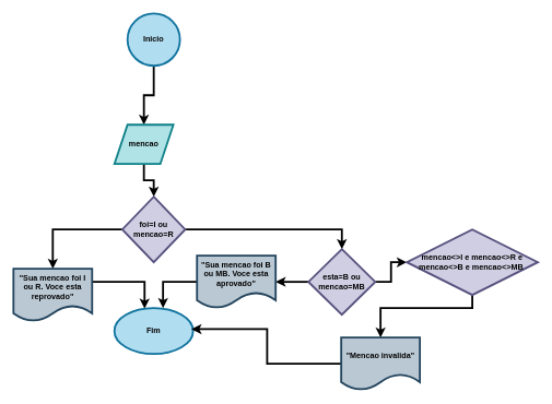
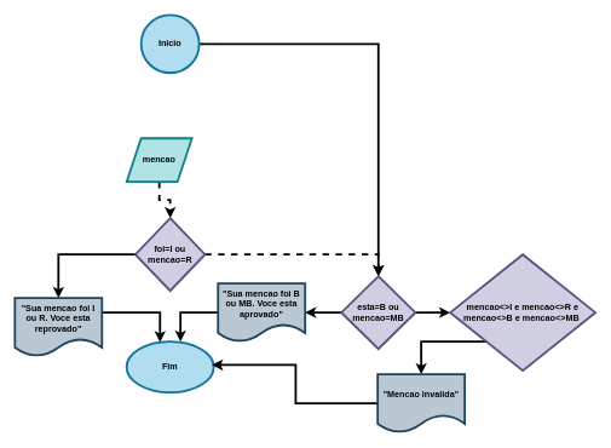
  <mxCell id="0" />
  <mxCell id="1" parent="0" />
- <mxCell id="2" value="" style="edgeStyle=orthogonalEdgeStyle;rounded=0;orthogonalLoop=1;jettySize=auto;html=1;strokeWidth=3;fontStyle=1" edge="1" parent="1" source="3" target="5"><mxGeometry relative="1" as="geometry" /></mxCell>
+ <mxCell id="2" value="" style="edgeStyle=orthogonalEdgeStyle;rounded=0;orthogonalLoop=1;jettySize=auto;html=1;strokeWidth=3;fontStyle=1;" edge="1" parent="1" source="3" target="14"><mxGeometry relative="1" as="geometry" /></mxCell>
  <mxCell id="3" value="Inicio" style="ellipse;whiteSpace=wrap;html=1;aspect=fixed;strokeWidth=3;fontStyle=1;fillColor=#b1ddf0;strokeColor=#10739e;" vertex="1" parent="1"><mxGeometry x="194" y="20" width="80" height="80" as="geometry" /></mxCell>
- <mxCell id="4" value="" style="edgeStyle=orthogonalEdgeStyle;rounded=0;orthogonalLoop=1;jettySize=auto;html=1;strokeWidth=3;fontStyle=1" edge="1" parent="1" source="5" target="8"><mxGeometry relative="1" as="geometry" /></mxCell>
+ <mxCell id="4" value="" style="edgeStyle=orthogonalEdgeStyle;rounded=0;orthogonalLoop=1;jettySize=auto;html=1;strokeWidth=3;fontStyle=1;dashed=1;" edge="1" parent="1" source="5" target="8"><mxGeometry relative="1" as="geometry" /></mxCell>
  <mxCell id="5" value="mencao" style="shape=parallelogram;perimeter=parallelogramPerimeter;whiteSpace=wrap;html=1;fixedSize=1;strokeWidth=3;fontStyle=1;fillColor=#b0e3e6;strokeColor=#0e8088;" vertex="1" parent="1"><mxGeometry x="174" y="190" width="90" height="60" as="geometry" /></mxCell>
  <mxCell id="6" value="" style="edgeStyle=orthogonalEdgeStyle;rounded=0;orthogonalLoop=1;jettySize=auto;html=1;strokeWidth=3;fontStyle=1" edge="1" parent="1" source="8" target="10"><mxGeometry relative="1" as="geometry" /></mxCell>
- <mxCell id="7" value="" style="edgeStyle=orthogonalEdgeStyle;rounded=0;orthogonalLoop=1;jettySize=auto;html=1;strokeWidth=3;entryX=0.5;entryY=0;entryDx=0;entryDy=0;" edge="1" parent="1" source="8" target="14"><mxGeometry relative="1" as="geometry"><Array as="points"><mxPoint x="521" y="350" /></Array></mxGeometry></mxCell>
+ <mxCell id="7" value="" style="edgeStyle=orthogonalEdgeStyle;rounded=0;orthogonalLoop=1;jettySize=auto;html=1;strokeWidth=3;entryX=0.5;entryY=0;entryDx=0;entryDy=0;dashed=1;" edge="1" parent="1" source="8" target="14"><mxGeometry relative="1" as="geometry"><Array as="points"><mxPoint x="521" y="350" /></Array></mxGeometry></mxCell>
  <mxCell id="8" value="foi=I ou mencao=R" style="rhombus;whiteSpace=wrap;html=1;strokeWidth=3;fontStyle=1;fillColor=#d0cee2;strokeColor=#56517e;" vertex="1" parent="1"><mxGeometry x="186" y="300" width="96" height="100" as="geometry" /></mxCell>
  <mxCell id="9" value="" style="edgeStyle=orthogonalEdgeStyle;rounded=0;orthogonalLoop=1;jettySize=auto;html=1;strokeWidth=3;fontStyle=1" edge="1" parent="1" source="10" target="11"><mxGeometry relative="1" as="geometry"><Array as="points"><mxPoint x="220" y="430" /></Array></mxGeometry></mxCell>
  <mxCell id="10" value="&quot;Sua mencao foi I ou R. Voce esta reprovado&quot;" style="shape=document;whiteSpace=wrap;html=1;boundedLbl=1;strokeWidth=3;fontStyle=1;fillColor=#bac8d3;strokeColor=#23445d;" vertex="1" parent="1"><mxGeometry x="20" y="410" width="120" height="80" as="geometry" /></mxCell>
  <mxCell id="11" value="Fim" style="ellipse;whiteSpace=wrap;html=1;strokeWidth=3;fontStyle=1;fillColor=#b1ddf0;strokeColor=#10739e;" vertex="1" parent="1"><mxGeometry x="174" y="470" width="120" height="70" as="geometry" /></mxCell>
  <mxCell id="12" value="" style="edgeStyle=orthogonalEdgeStyle;rounded=0;orthogonalLoop=1;jettySize=auto;html=1;strokeWidth=3;" edge="1" parent="1" source="14" target="16"><mxGeometry relative="1" as="geometry" /></mxCell>
  <mxCell id="13" value="" style="edgeStyle=orthogonalEdgeStyle;rounded=0;orthogonalLoop=1;jettySize=auto;html=1;strokeWidth=3;" edge="1" parent="1" source="14" target="18"><mxGeometry relative="1" as="geometry" /></mxCell>
  <mxCell id="14" value="esta=B ou mencao=MB" style="rhombus;whiteSpace=wrap;html=1;fillColor=#d0cee2;strokeColor=#56517e;strokeWidth=3;fontStyle=1;" vertex="1" parent="1"><mxGeometry x="470" y="380" width="102" height="100" as="geometry" /></mxCell>
  <mxCell id="15" style="edgeStyle=orthogonalEdgeStyle;rounded=0;orthogonalLoop=1;jettySize=auto;html=1;entryX=0.618;entryY=0.002;entryDx=0;entryDy=0;entryPerimeter=0;strokeWidth=3;" edge="1" parent="1" source="16" target="11"><mxGeometry relative="1" as="geometry" /></mxCell>
  <mxCell id="16" value="&quot;Sua mencao foi B ou MB. Voce esta aprovado&quot;" style="shape=document;whiteSpace=wrap;html=1;boundedLbl=1;strokeWidth=3;fontStyle=1;fillColor=#bac8d3;strokeColor=#23445d;" vertex="1" parent="1"><mxGeometry x="300" y="390" width="120" height="80" as="geometry" /></mxCell>
  <mxCell id="17" value="" style="edgeStyle=orthogonalEdgeStyle;rounded=0;orthogonalLoop=1;jettySize=auto;html=1;strokeWidth=3;" edge="1" parent="1" source="18" target="20"><mxGeometry relative="1" as="geometry"><Array as="points"><mxPoint x="580" y="470" /></Array></mxGeometry></mxCell>
- <mxCell id="18" value="mencao&amp;lt;&amp;gt;I e mencao&amp;lt;&amp;gt;R e mencao&amp;lt;&amp;gt;B e mencao&amp;lt;&amp;gt;MB&amp;nbsp;" style="rhombus;whiteSpace=wrap;html=1;fillColor=#d0cee2;strokeColor=#56517e;strokeWidth=3;fontStyle=1;" vertex="1" parent="1"><mxGeometry x="620" y="350" width="200" height="100" as="geometry" /></mxCell>
+ <mxCell id="18" value="mencao&amp;lt;&amp;gt;I e mencao&amp;lt;&amp;gt;R e mencao&amp;lt;&amp;gt;B e mencao&amp;lt;&amp;gt;MB&amp;nbsp;" style="rhombus;whiteSpace=wrap;html=1;fillColor=#d0cee2;strokeColor=#56517e;strokeWidth=3;fontStyle=1;" vertex="1" parent="1"><mxGeometry x="620" y="350" width="200" height="160" as="geometry" /></mxCell>
  <mxCell id="19" style="edgeStyle=orthogonalEdgeStyle;rounded=0;orthogonalLoop=1;jettySize=auto;html=1;entryX=0.98;entryY=0.459;entryDx=0;entryDy=0;entryPerimeter=0;strokeWidth=3;" edge="1" parent="1" source="20" target="11"><mxGeometry relative="1" as="geometry" /></mxCell>
  <mxCell id="20" value="&quot;Mencao invalida&quot;" style="shape=document;whiteSpace=wrap;html=1;boundedLbl=1;fillColor=#bac8d3;strokeColor=#23445d;strokeWidth=3;fontStyle=1;" vertex="1" parent="1"><mxGeometry x="520" y="515" width="120" height="80" as="geometry" /></mxCell>
